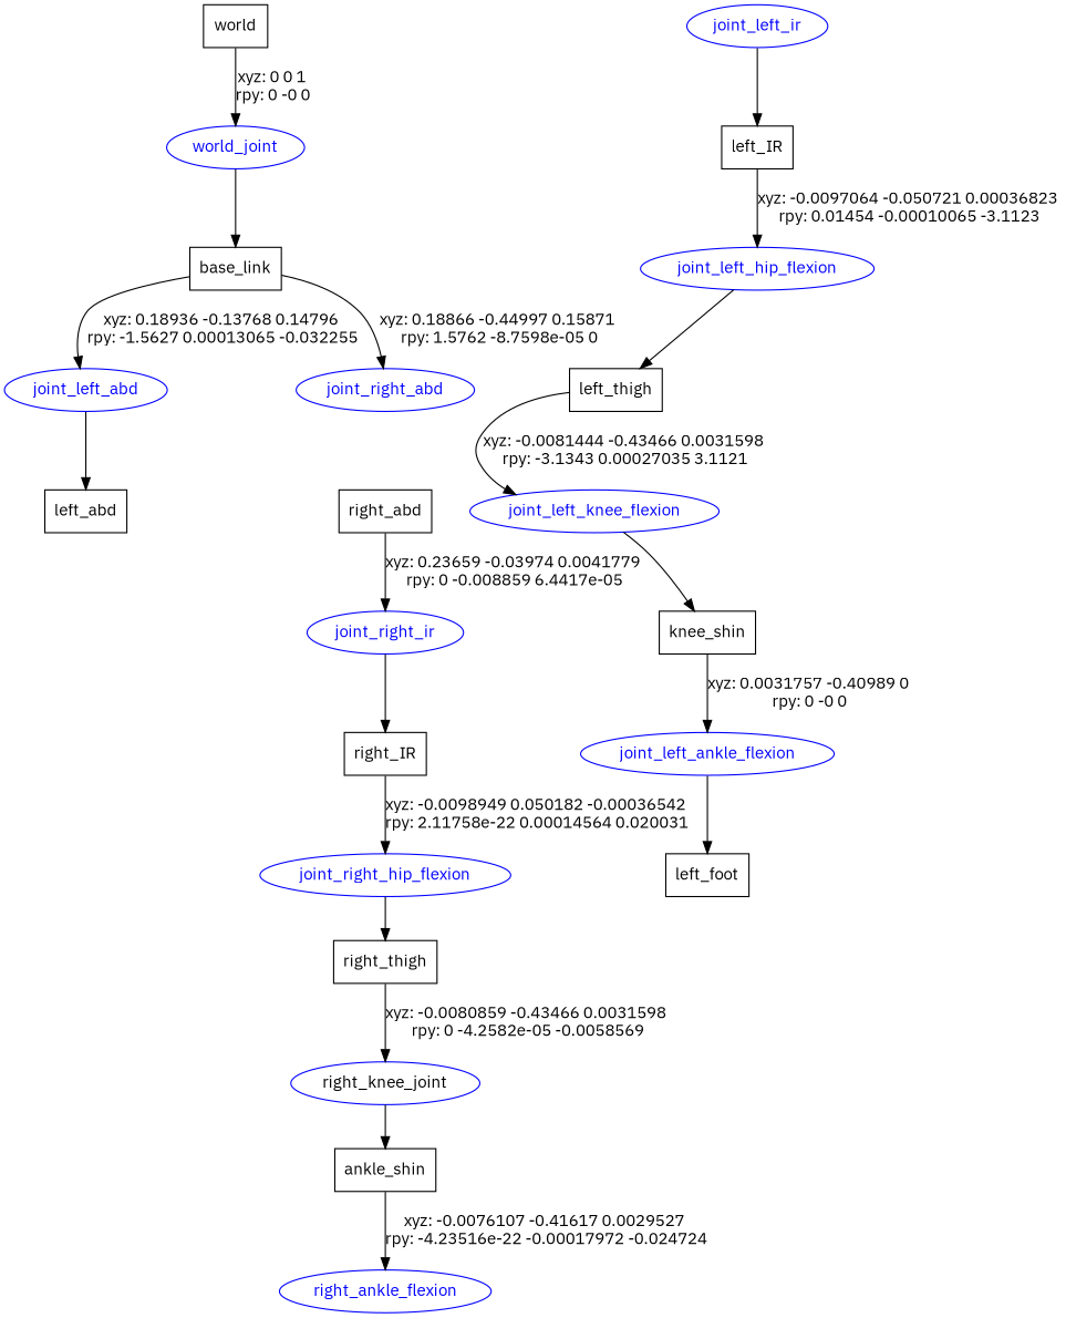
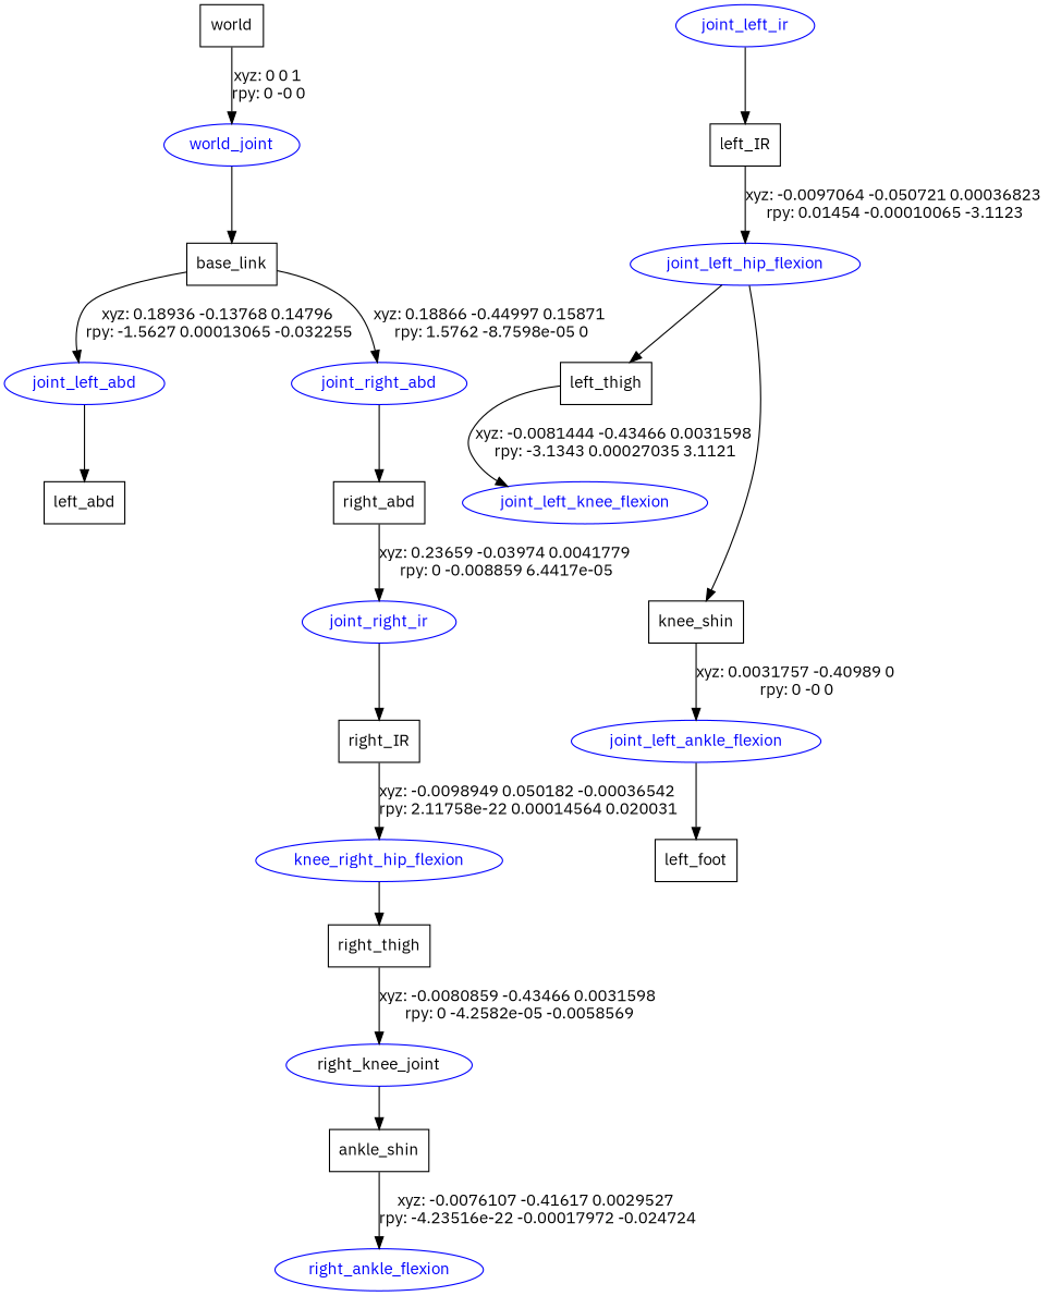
  digraph {
    fontname="IBM Plex Sans"
    node [fontname="IBM Plex Sans" shape=box]
    edge [fontname="IBM Plex Sans"]
    n1 [label=world]
    world_joint [color=blue fontcolor=blue shape=ellipse]
    n3 [label=base_link]
    joint_left_abd [color=blue fontcolor=blue shape=ellipse]
    joint_right_abd [color=blue fontcolor=blue shape=ellipse]
    n6 [label=left_abd]
    n7 [label=right_abd]
    joint_left_ir [color=blue fontcolor=blue shape=ellipse]
    n9 [label=left_IR]
    joint_left_hip_flexion [color=blue fontcolor=blue shape=ellipse]
    n11 [label=left_thigh]
    joint_left_knee_flexion [color=blue fontcolor=blue shape=ellipse]
    n13 [label=knee_shin]
    joint_left_ankle_flexion [color=blue fontcolor=blue shape=ellipse]
    n15 [label=left_foot]
    joint_right_ir [color=blue fontcolor=blue shape=ellipse]
    n17 [label=right_IR]
-   joint_right_hip_flexion [color=blue fontcolor=blue shape=ellipse]
+   joint_right_hip_flexion [color=blue fontcolor=blue shape=ellipse label=knee_right_hip_flexion]
    n19 [label=right_thigh]
    right_knee_joint [color=blue fontcolor=black shape=ellipse]
    n21 [label=ankle_shin]
    right_ankle_flexion [color=blue fontcolor=blue shape=ellipse]
    n1 -> world_joint [label="xyz: 0 0 1 \nrpy: 0 -0 0"]
    world_joint -> n3
    n3 -> joint_left_abd [label="xyz: 0.18936 -0.13768 0.14796 \nrpy: -1.5627 0.00013065 -0.032255"]
    n3 -> joint_right_abd [label="xyz: 0.18866 -0.44997 0.15871 \nrpy: 1.5762 -8.7598e-05 0"]
    joint_left_abd -> n6
+   joint_right_abd -> n7
    n7 -> joint_right_ir [label="xyz: 0.23659 -0.03974 0.0041779 \nrpy: 0 -0.008859 6.4417e-05"]
    joint_left_ir -> n9
    n9 -> joint_left_hip_flexion [label="xyz: -0.0097064 -0.050721 0.00036823 \nrpy: 0.01454 -0.00010065 -3.1123"]
    joint_left_hip_flexion -> n11
    n11 -> joint_left_knee_flexion [label="xyz: -0.0081444 -0.43466 0.0031598 \nrpy: -3.1343 0.00027035 3.1121"]
-   joint_left_knee_flexion -> n13
+   joint_left_hip_flexion -> n13
    n13 -> joint_left_ankle_flexion [label="xyz: 0.0031757 -0.40989 0 \nrpy: 0 -0 0"]
    joint_left_ankle_flexion -> n15
    joint_right_ir -> n17
    n17 -> joint_right_hip_flexion [label="xyz: -0.0098949 0.050182 -0.00036542 \nrpy: 2.11758e-22 0.00014564 0.020031"]
    joint_right_hip_flexion -> n19
    n19 -> right_knee_joint [label="xyz: -0.0080859 -0.43466 0.0031598 \nrpy: 0 -4.2582e-05 -0.0058569"]
    right_knee_joint -> n21
    n21 -> right_ankle_flexion [label="xyz: -0.0076107 -0.41617 0.0029527 \nrpy: -4.23516e-22 -0.00017972 -0.024724"]
  }
